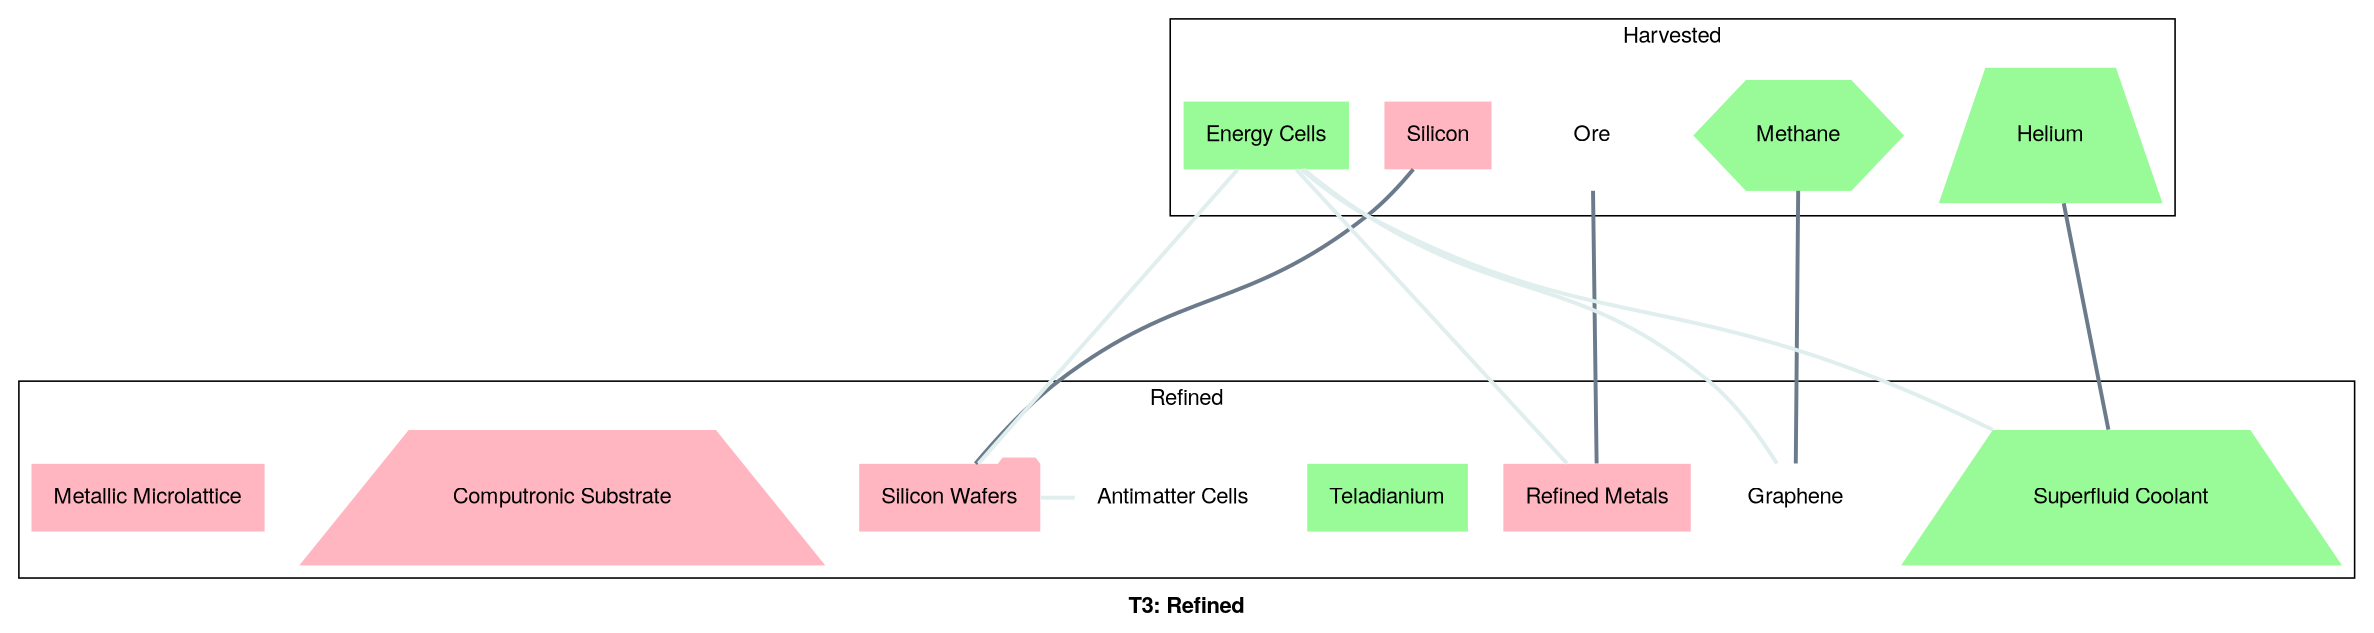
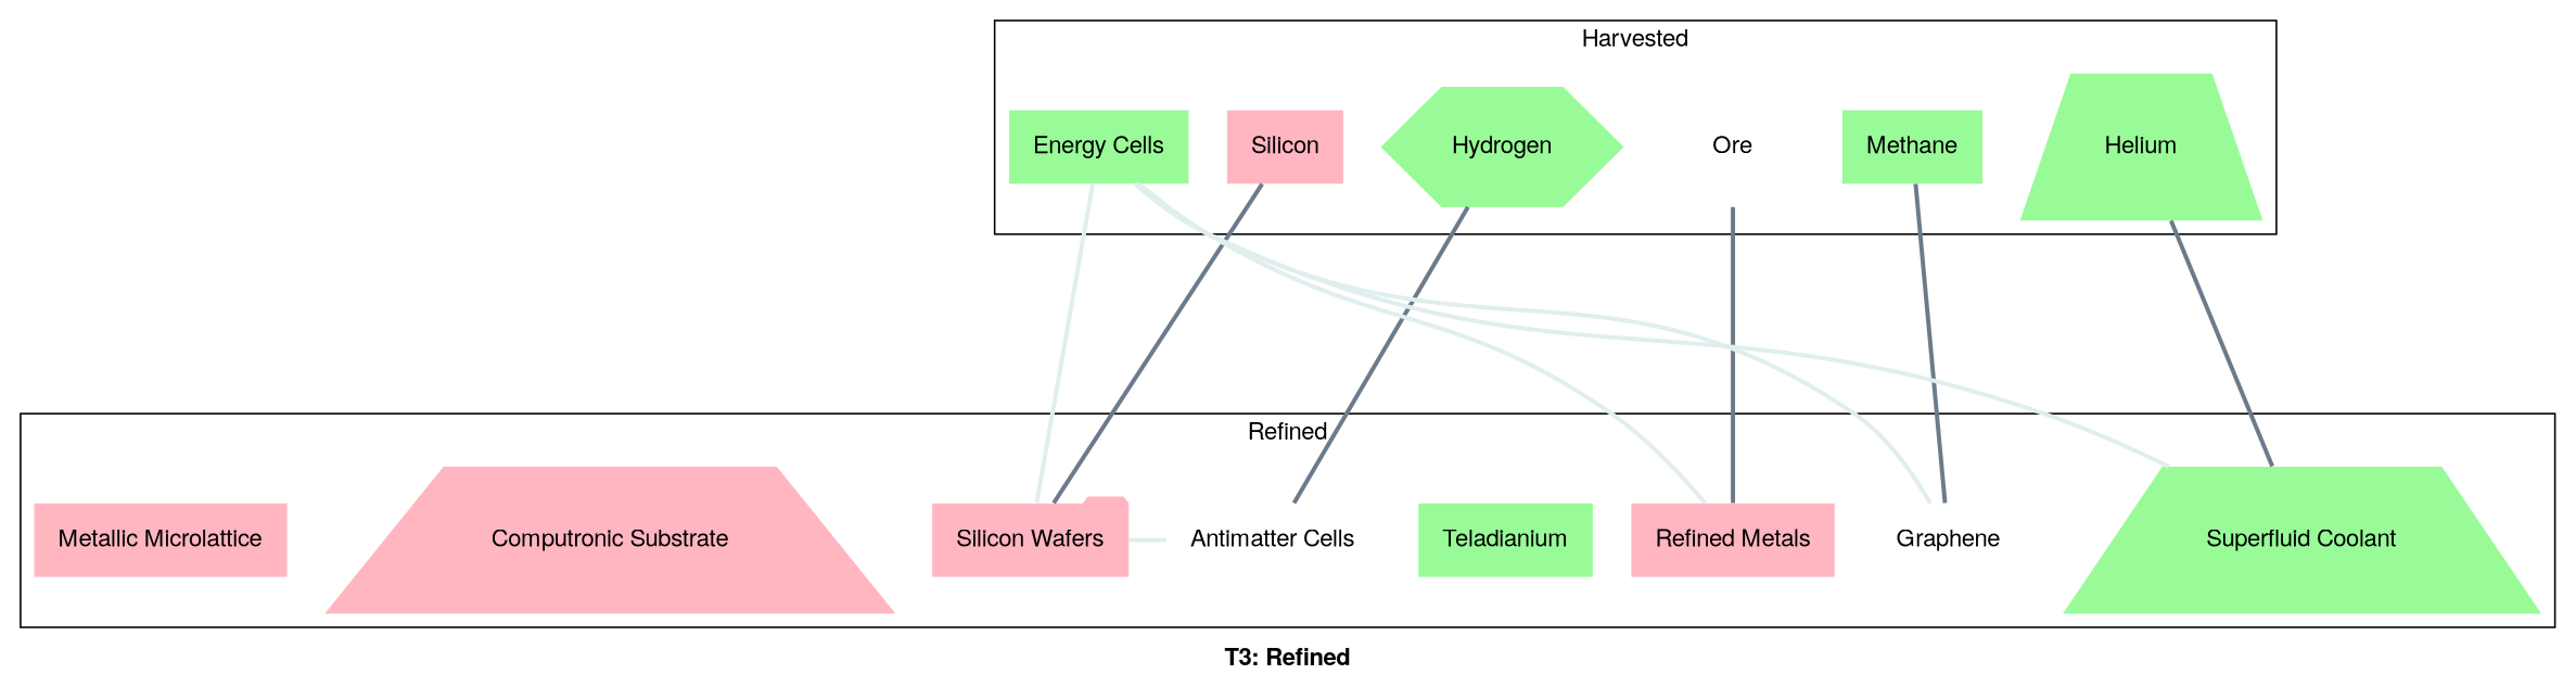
  graph {
    compound=true
    fontname="Helvetica,Arial,sans-serif"
    label=<<b>T3: Refined</b>>
    nodesep=0.3
    ranksep=2
    node [color=slategray1 colour=lightsteelblue2 fillcolor=palegreen fontname="Helvetica,Arial,sans-serif" margin=0.2 penwidth=0 shape=box style=filled]
    edge [color=slategray4 constraint=true fontname="Helvetica,Arial,sans-serif" penwidth=2.5]
    Helium [shape=trapezium]
-   Methane [shape=hexagon]
+   Methane
    Ore [fillcolor=white shape=hexagon]
+   Hydrogen [shape=hexagon]
    Silicon [fillcolor=lightpink]
    "Energy Cells"
    "Superfluid Coolant" [shape=trapezium]
    Graphene [fillcolor=white]
    "Refined Metals" [fillcolor=lightpink]
    Teladianium
    "Antimatter Cells" [fillcolor=white]
    "Silicon Wafers" [fillcolor=lightpink shape=folder]
    "Computronic Substrate" [fillcolor=lightpink shape=trapezium]
    "Metallic Microlattice" [fillcolor=lightpink]
    subgraph sub_1 {
      cluster=true
      label=Harvested
      Helium
      Methane
      Ore
+     Hydrogen
      Silicon
      "Energy Cells"
    }
    subgraph sub_2 {
      cluster=true
      label=Refined
      "Superfluid Coolant"
      Graphene
      "Refined Metals"
      Teladianium
      "Antimatter Cells"
      "Silicon Wafers"
      "Computronic Substrate"
      "Metallic Microlattice"
    }
    Helium -- "Superfluid Coolant"
    Methane -- Graphene
    Ore -- "Refined Metals"
+   Hydrogen -- "Antimatter Cells"
    Silicon -- "Silicon Wafers"
    "Energy Cells" -- "Superfluid Coolant" [color=azure2 constraint=false]
    "Energy Cells" -- Graphene [color=azure2 constraint=false]
    "Energy Cells" -- "Refined Metals" [color=azure2 constraint=false]
    "Energy Cells" -- "Silicon Wafers" [color=azure2 constraint=false]
    "Silicon Wafers" -- "Antimatter Cells" [color=azure2 constraint=false]
  }
